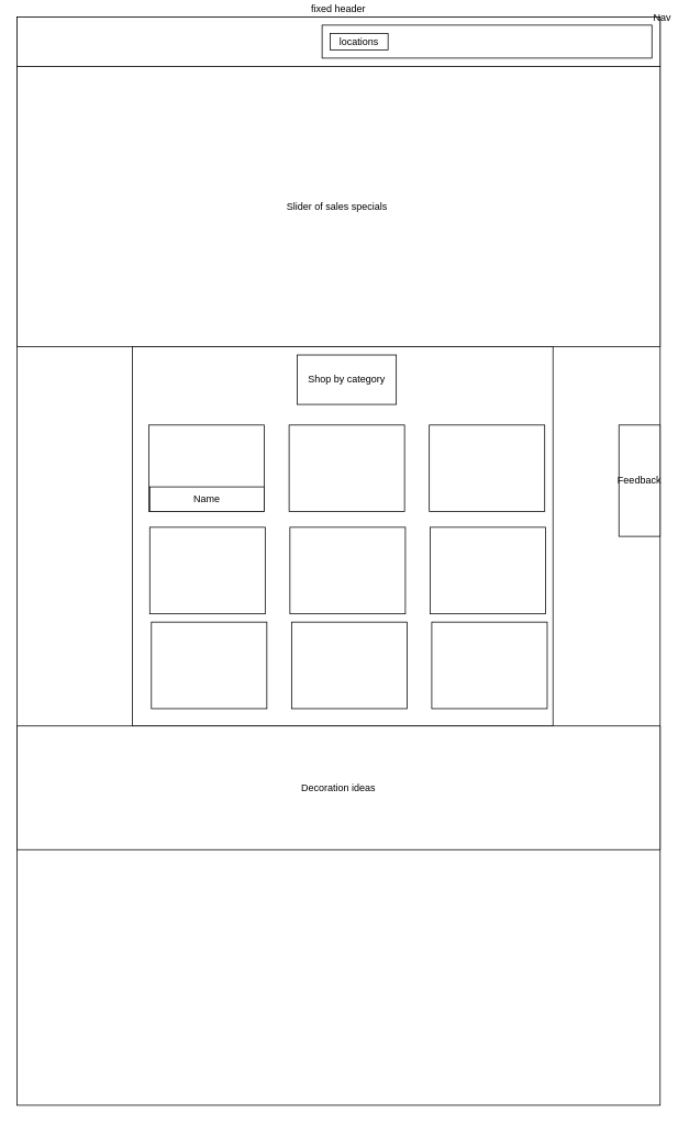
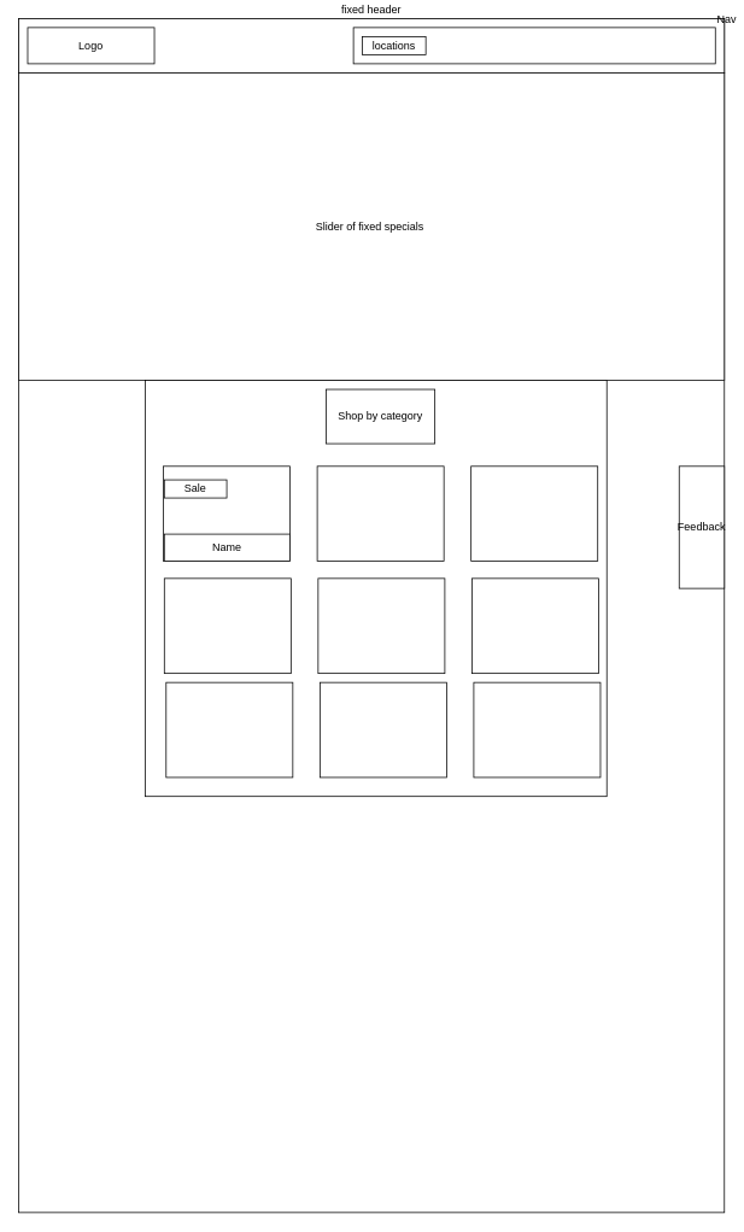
  <mxCell id="0" />
  <mxCell id="1" parent="0" />
  <mxCell id="2" value="" style="rounded=0;whiteSpace=wrap;html=1;" parent="1" vertex="1"><mxGeometry x="20" y="20" width="780" height="1320" as="geometry" /></mxCell>
  <mxCell id="3" value="fixed header" style="rounded=0;whiteSpace=wrap;html=1;labelPosition=center;verticalLabelPosition=top;align=center;verticalAlign=bottom;" parent="1" vertex="1"><mxGeometry x="20" y="20" width="780" height="60" as="geometry" /></mxCell>
+ <mxCell id="4" value="Logo" style="rounded=0;whiteSpace=wrap;html=1;" parent="1" vertex="1"><mxGeometry x="30" y="30" width="140" height="40" as="geometry" /></mxCell>
  <mxCell id="5" value="Nav" style="rounded=0;whiteSpace=wrap;html=1;labelPosition=right;verticalLabelPosition=top;align=left;verticalAlign=bottom;" parent="1" vertex="1"><mxGeometry x="390" y="30" width="400" height="40" as="geometry" /></mxCell>
- <mxCell id="6" value="Slider of sales specials&amp;nbsp;" style="rounded=0;whiteSpace=wrap;html=1;" parent="1" vertex="1"><mxGeometry x="20" y="80" width="780" height="340" as="geometry" /></mxCell>
+ <mxCell id="6" value="Slider of fixed specials&amp;nbsp;" style="rounded=0;whiteSpace=wrap;html=1;" parent="1" vertex="1"><mxGeometry x="20" y="80" width="780" height="340" as="geometry" /></mxCell>
  <mxCell id="7" value="" style="rounded=0;whiteSpace=wrap;html=1;" parent="1" vertex="1"><mxGeometry x="160" y="420" width="510" height="460" as="geometry" /></mxCell>
  <mxCell id="8" value="Shop by category" style="rounded=0;whiteSpace=wrap;html=1;" parent="1" vertex="1"><mxGeometry x="360" y="430" width="120" height="60" as="geometry" /></mxCell>
  <mxCell id="9" value="" style="rounded=0;whiteSpace=wrap;html=1;" parent="1" vertex="1"><mxGeometry x="180" y="515" width="140" height="105" as="geometry" /></mxCell>
  <mxCell id="10" value="" style="rounded=0;whiteSpace=wrap;html=1;" parent="1" vertex="1"><mxGeometry x="350" y="515" width="140" height="105" as="geometry" /></mxCell>
  <mxCell id="11" value="" style="rounded=0;whiteSpace=wrap;html=1;" parent="1" vertex="1"><mxGeometry x="520" y="515" width="140" height="105" as="geometry" /></mxCell>
  <mxCell id="12" value="" style="rounded=0;whiteSpace=wrap;html=1;" parent="1" vertex="1"><mxGeometry x="181" y="639" width="140" height="105" as="geometry" /></mxCell>
  <mxCell id="13" value="" style="rounded=0;whiteSpace=wrap;html=1;" parent="1" vertex="1"><mxGeometry x="351" y="639" width="140" height="105" as="geometry" /></mxCell>
  <mxCell id="14" value="" style="rounded=0;whiteSpace=wrap;html=1;" parent="1" vertex="1"><mxGeometry x="521" y="639" width="140" height="105" as="geometry" /></mxCell>
  <mxCell id="15" value="" style="rounded=0;whiteSpace=wrap;html=1;" parent="1" vertex="1"><mxGeometry x="183" y="754" width="140" height="105" as="geometry" /></mxCell>
  <mxCell id="16" value="" style="rounded=0;whiteSpace=wrap;html=1;" parent="1" vertex="1"><mxGeometry x="353" y="754" width="140" height="105" as="geometry" /></mxCell>
  <mxCell id="17" value="" style="rounded=0;whiteSpace=wrap;html=1;" parent="1" vertex="1"><mxGeometry x="523" y="754" width="140" height="105" as="geometry" /></mxCell>
  <mxCell id="18" value="Feedback" style="rounded=0;whiteSpace=wrap;html=1;" parent="1" vertex="1"><mxGeometry x="750" y="515" width="50" height="135" as="geometry" /></mxCell>
  <mxCell id="19" value="locations" style="rounded=0;whiteSpace=wrap;html=1;" parent="1" vertex="1"><mxGeometry x="400" y="40" width="70" height="20" as="geometry" /></mxCell>
- <mxCell id="20" value="Decoration ideas" style="rounded=0;whiteSpace=wrap;html=1;" vertex="1" parent="1"><mxGeometry x="20" y="880" width="780" height="150" as="geometry" /></mxCell>
  <mxCell id="21" value="Name" style="rounded=0;whiteSpace=wrap;html=1;" vertex="1" parent="1"><mxGeometry x="181" y="590" width="139" height="30" as="geometry" /></mxCell>
+ <mxCell id="22" value="Sale" style="rounded=0;whiteSpace=wrap;html=1;" vertex="1" parent="1"><mxGeometry x="181" y="530" width="69" height="20" as="geometry" /></mxCell>
